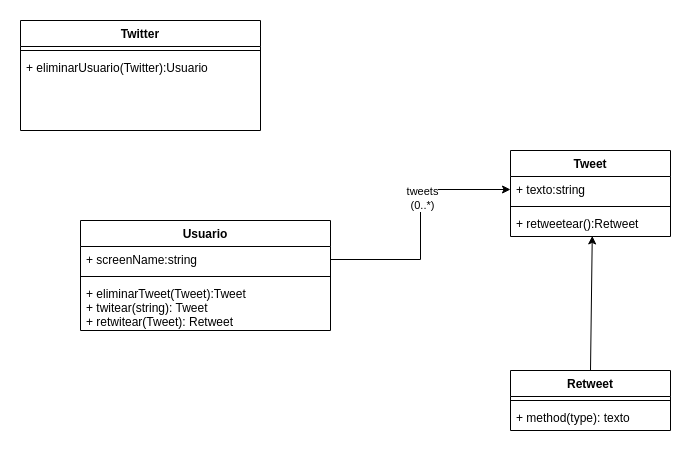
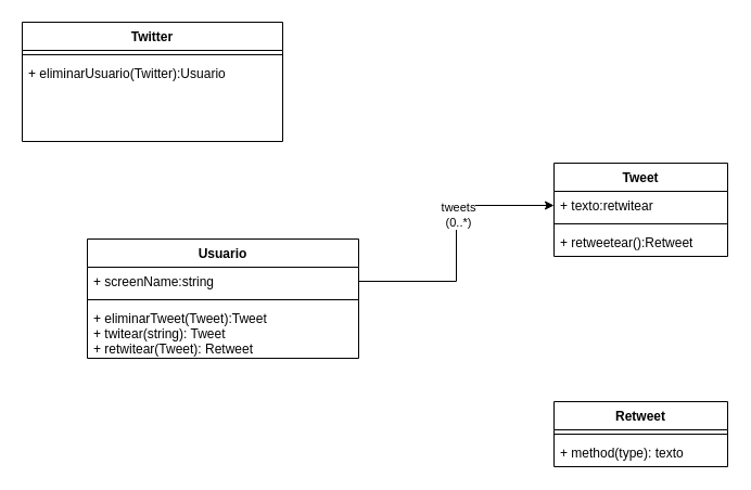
  <mxCell id="0" />
  <mxCell id="1" parent="0" />
  <mxCell id="2" value="Usuario" style="swimlane;fontStyle=1;align=center;verticalAlign=top;childLayout=stackLayout;horizontal=1;startSize=26;horizontalStack=0;resizeParent=1;resizeParentMax=0;resizeLast=0;collapsible=1;marginBottom=0;" vertex="1" parent="1"><mxGeometry x="80" y="220" width="250" height="110" as="geometry" /></mxCell>
  <mxCell id="3" value="+ screenName:string" style="text;strokeColor=none;fillColor=none;align=left;verticalAlign=top;spacingLeft=4;spacingRight=4;overflow=hidden;rotatable=0;points=[[0,0.5],[1,0.5]];portConstraint=eastwest;" vertex="1" parent="2"><mxGeometry y="26" width="250" height="26" as="geometry" /></mxCell>
  <mxCell id="4" value="" style="line;strokeWidth=1;fillColor=none;align=left;verticalAlign=middle;spacingTop=-1;spacingLeft=3;spacingRight=3;rotatable=0;labelPosition=right;points=[];portConstraint=eastwest;strokeColor=inherit;" vertex="1" parent="2"><mxGeometry y="52" width="250" height="8" as="geometry" /></mxCell>
  <mxCell id="5" value="+ eliminarTweet(Tweet):Tweet&#10;+ twitear(string): Tweet&#10;+ retwitear(Tweet): Retweet" style="text;strokeColor=none;fillColor=none;align=left;verticalAlign=top;spacingLeft=4;spacingRight=4;overflow=hidden;rotatable=0;points=[[0,0.5],[1,0.5]];portConstraint=eastwest;" vertex="1" parent="2"><mxGeometry y="60" width="250" height="50" as="geometry" /></mxCell>
  <mxCell id="6" value="Tweet" style="swimlane;fontStyle=1;align=center;verticalAlign=top;childLayout=stackLayout;horizontal=1;startSize=26;horizontalStack=0;resizeParent=1;resizeParentMax=0;resizeLast=0;collapsible=1;marginBottom=0;" vertex="1" parent="1"><mxGeometry x="510" y="150" width="160" height="86" as="geometry" /></mxCell>
- <mxCell id="7" value="+ texto:string" style="text;strokeColor=none;fillColor=none;align=left;verticalAlign=top;spacingLeft=4;spacingRight=4;overflow=hidden;rotatable=0;points=[[0,0.5],[1,0.5]];portConstraint=eastwest;" vertex="1" parent="6"><mxGeometry y="26" width="160" height="26" as="geometry" /></mxCell>
+ <mxCell id="7" value="+ texto:retwitear" style="text;strokeColor=none;fillColor=none;align=left;verticalAlign=top;spacingLeft=4;spacingRight=4;overflow=hidden;rotatable=0;points=[[0,0.5],[1,0.5]];portConstraint=eastwest;" vertex="1" parent="6"><mxGeometry y="26" width="160" height="26" as="geometry" /></mxCell>
  <mxCell id="8" value="" style="line;strokeWidth=1;fillColor=none;align=left;verticalAlign=middle;spacingTop=-1;spacingLeft=3;spacingRight=3;rotatable=0;labelPosition=right;points=[];portConstraint=eastwest;strokeColor=inherit;" vertex="1" parent="6"><mxGeometry y="52" width="160" height="8" as="geometry" /></mxCell>
  <mxCell id="9" value="+ retweetear():Retweet" style="text;strokeColor=none;fillColor=none;align=left;verticalAlign=top;spacingLeft=4;spacingRight=4;overflow=hidden;rotatable=0;points=[[0,0.5],[1,0.5]];portConstraint=eastwest;" vertex="1" parent="6"><mxGeometry y="60" width="160" height="26" as="geometry" /></mxCell>
  <mxCell id="10" style="edgeStyle=orthogonalEdgeStyle;rounded=0;orthogonalLoop=1;jettySize=auto;html=1;entryX=0;entryY=0.5;entryDx=0;entryDy=0;" edge="1" parent="1" source="3" target="7"><mxGeometry relative="1" as="geometry" /></mxCell>
  <mxCell id="11" value="tweets &lt;br&gt;(0..*)" style="edgeLabel;html=1;align=center;verticalAlign=middle;resizable=0;points=[];" vertex="1" connectable="0" parent="10"><mxGeometry x="0.219" y="-1" relative="1" as="geometry"><mxPoint as="offset" /></mxGeometry></mxCell>
  <mxCell id="12" value="Twitter" style="swimlane;fontStyle=1;align=center;verticalAlign=top;childLayout=stackLayout;horizontal=1;startSize=26;horizontalStack=0;resizeParent=1;resizeParentMax=0;resizeLast=0;collapsible=1;marginBottom=0;" vertex="1" parent="1"><mxGeometry x="20" y="20" width="240" height="110" as="geometry" /></mxCell>
  <mxCell id="13" value="" style="line;strokeWidth=1;fillColor=none;align=left;verticalAlign=middle;spacingTop=-1;spacingLeft=3;spacingRight=3;rotatable=0;labelPosition=right;points=[];portConstraint=eastwest;strokeColor=inherit;" vertex="1" parent="12"><mxGeometry y="26" width="240" height="8" as="geometry" /></mxCell>
  <mxCell id="14" value="+ eliminarUsuario(Twitter):Usuario" style="text;strokeColor=none;fillColor=none;align=left;verticalAlign=top;spacingLeft=4;spacingRight=4;overflow=hidden;rotatable=0;points=[[0,0.5],[1,0.5]];portConstraint=eastwest;" vertex="1" parent="12"><mxGeometry y="34" width="240" height="76" as="geometry" /></mxCell>
  <mxCell id="15" value="Retweet" style="swimlane;fontStyle=1;align=center;verticalAlign=top;childLayout=stackLayout;horizontal=1;startSize=26;horizontalStack=0;resizeParent=1;resizeParentMax=0;resizeLast=0;collapsible=1;marginBottom=0;" vertex="1" parent="1"><mxGeometry x="510" y="370" width="160" height="60" as="geometry" /></mxCell>
  <mxCell id="16" value="" style="line;strokeWidth=1;fillColor=none;align=left;verticalAlign=middle;spacingTop=-1;spacingLeft=3;spacingRight=3;rotatable=0;labelPosition=right;points=[];portConstraint=eastwest;strokeColor=inherit;" vertex="1" parent="15"><mxGeometry y="26" width="160" height="8" as="geometry" /></mxCell>
  <mxCell id="17" value="+ method(type): texto" style="text;strokeColor=none;fillColor=none;align=left;verticalAlign=top;spacingLeft=4;spacingRight=4;overflow=hidden;rotatable=0;points=[[0,0.5],[1,0.5]];portConstraint=eastwest;" vertex="1" parent="15"><mxGeometry y="34" width="160" height="26" as="geometry" /></mxCell>
- <mxCell id="18" value="" style="endArrow=classic;html=1;rounded=0;entryX=0.511;entryY=0.979;entryDx=0;entryDy=0;entryPerimeter=0;exitX=0.5;exitY=0;exitDx=0;exitDy=0;" edge="1" parent="1" source="15" target="9"><mxGeometry width="50" height="50" relative="1" as="geometry"><mxPoint x="370" y="300" as="sourcePoint" /><mxPoint x="420" y="250" as="targetPoint" /></mxGeometry></mxCell>
